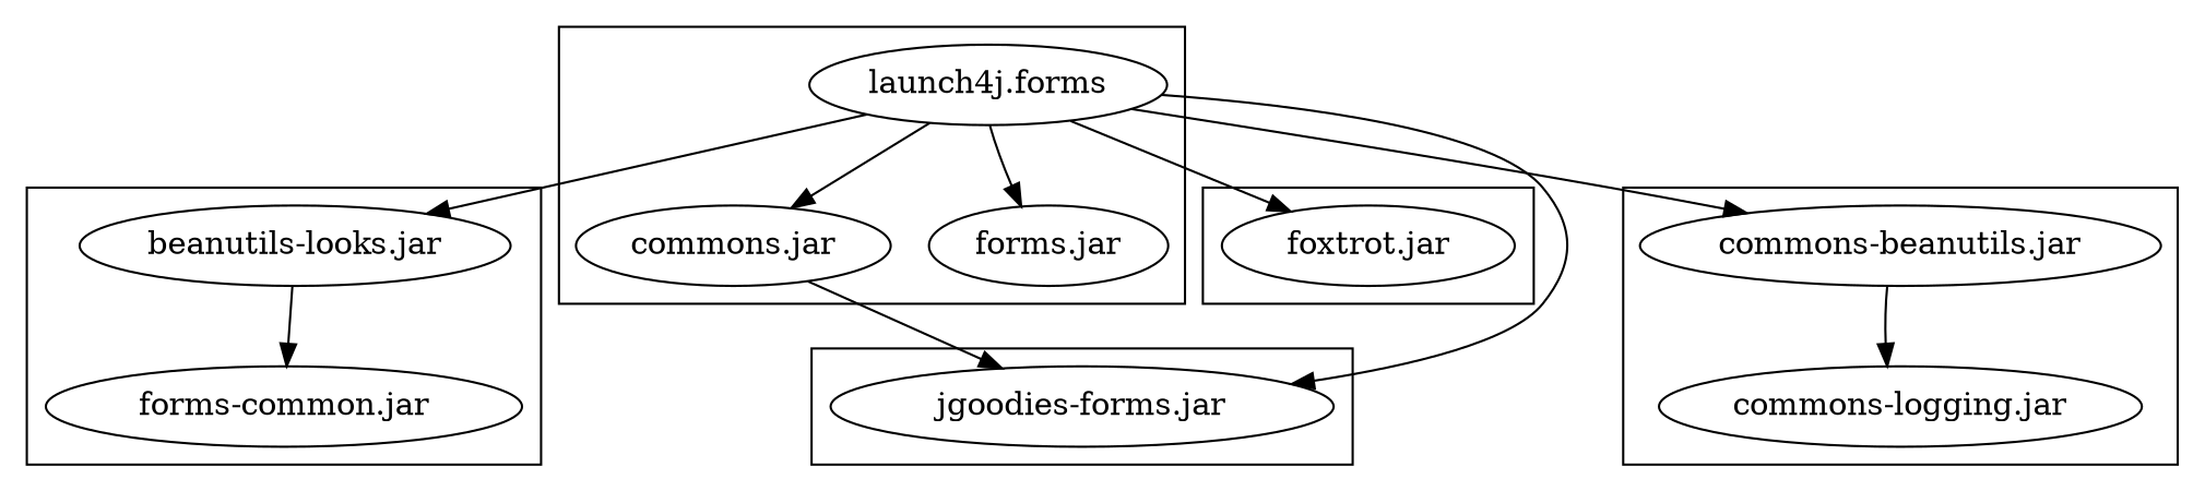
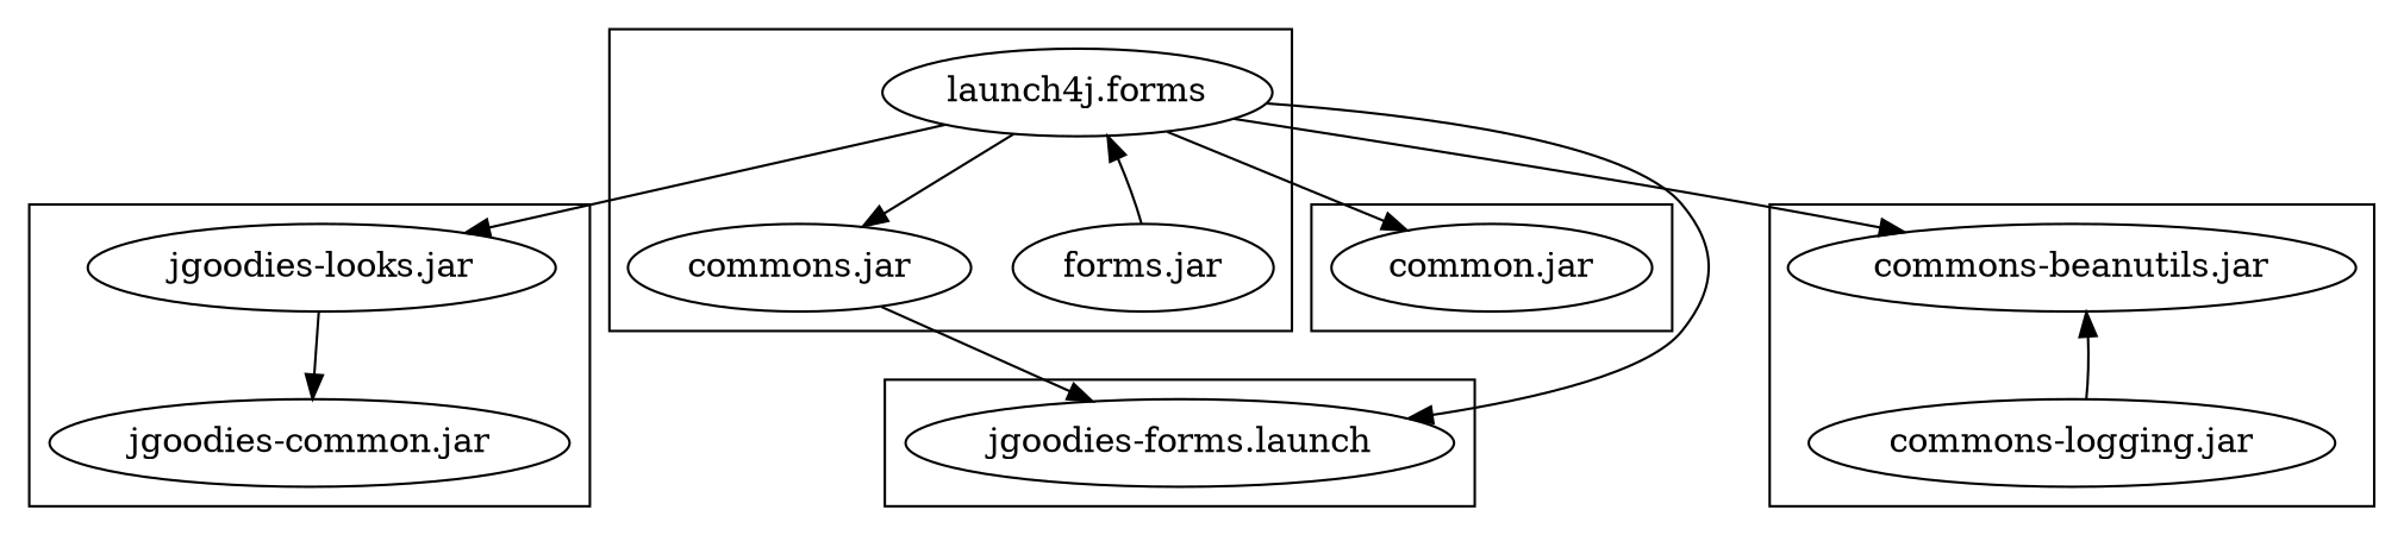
  digraph {
-   "jgoodies-looks.jar" [label="beanutils-looks.jar"]
-   "jgoodies-common.jar" [label="forms-common.jar"]
-   "foxtrot.jar"
+   "jgoodies-looks.jar"
+   "jgoodies-common.jar"
+   "foxtrot.jar" [label="common.jar"]
    n4 [label="launch4j.forms"]
    n5 [label="commons.jar"]
    n6 [label="forms.jar"]
    "commons-beanutils.jar"
    "commons-logging.jar"
-   "jgoodies-forms.jar"
+   "jgoodies-forms.jar" [label="jgoodies-forms.launch"]
    subgraph cluster_1 {
    }
    subgraph cluster_2 {
      "jgoodies-looks.jar"
      "jgoodies-common.jar"
    }
    subgraph cluster_3 {
      "foxtrot.jar"
    }
    subgraph cluster_4 {
      n4
      n5
      n6
    }
    subgraph cluster_5 {
      "commons-beanutils.jar"
      "commons-logging.jar"
    }
    subgraph cluster_6 {
      "jgoodies-forms.jar"
    }
    "jgoodies-looks.jar" -> "jgoodies-common.jar"
    n4 -> "jgoodies-looks.jar"
    n4 -> "foxtrot.jar"
    n4 -> n5
-   n4 -> n6
+   n6 -> n4
    n4 -> "commons-beanutils.jar"
    n4 -> "jgoodies-forms.jar"
    n5 -> "jgoodies-forms.jar"
-   "commons-beanutils.jar" -> "commons-logging.jar"
+   "commons-logging.jar" -> "commons-beanutils.jar"
  }
